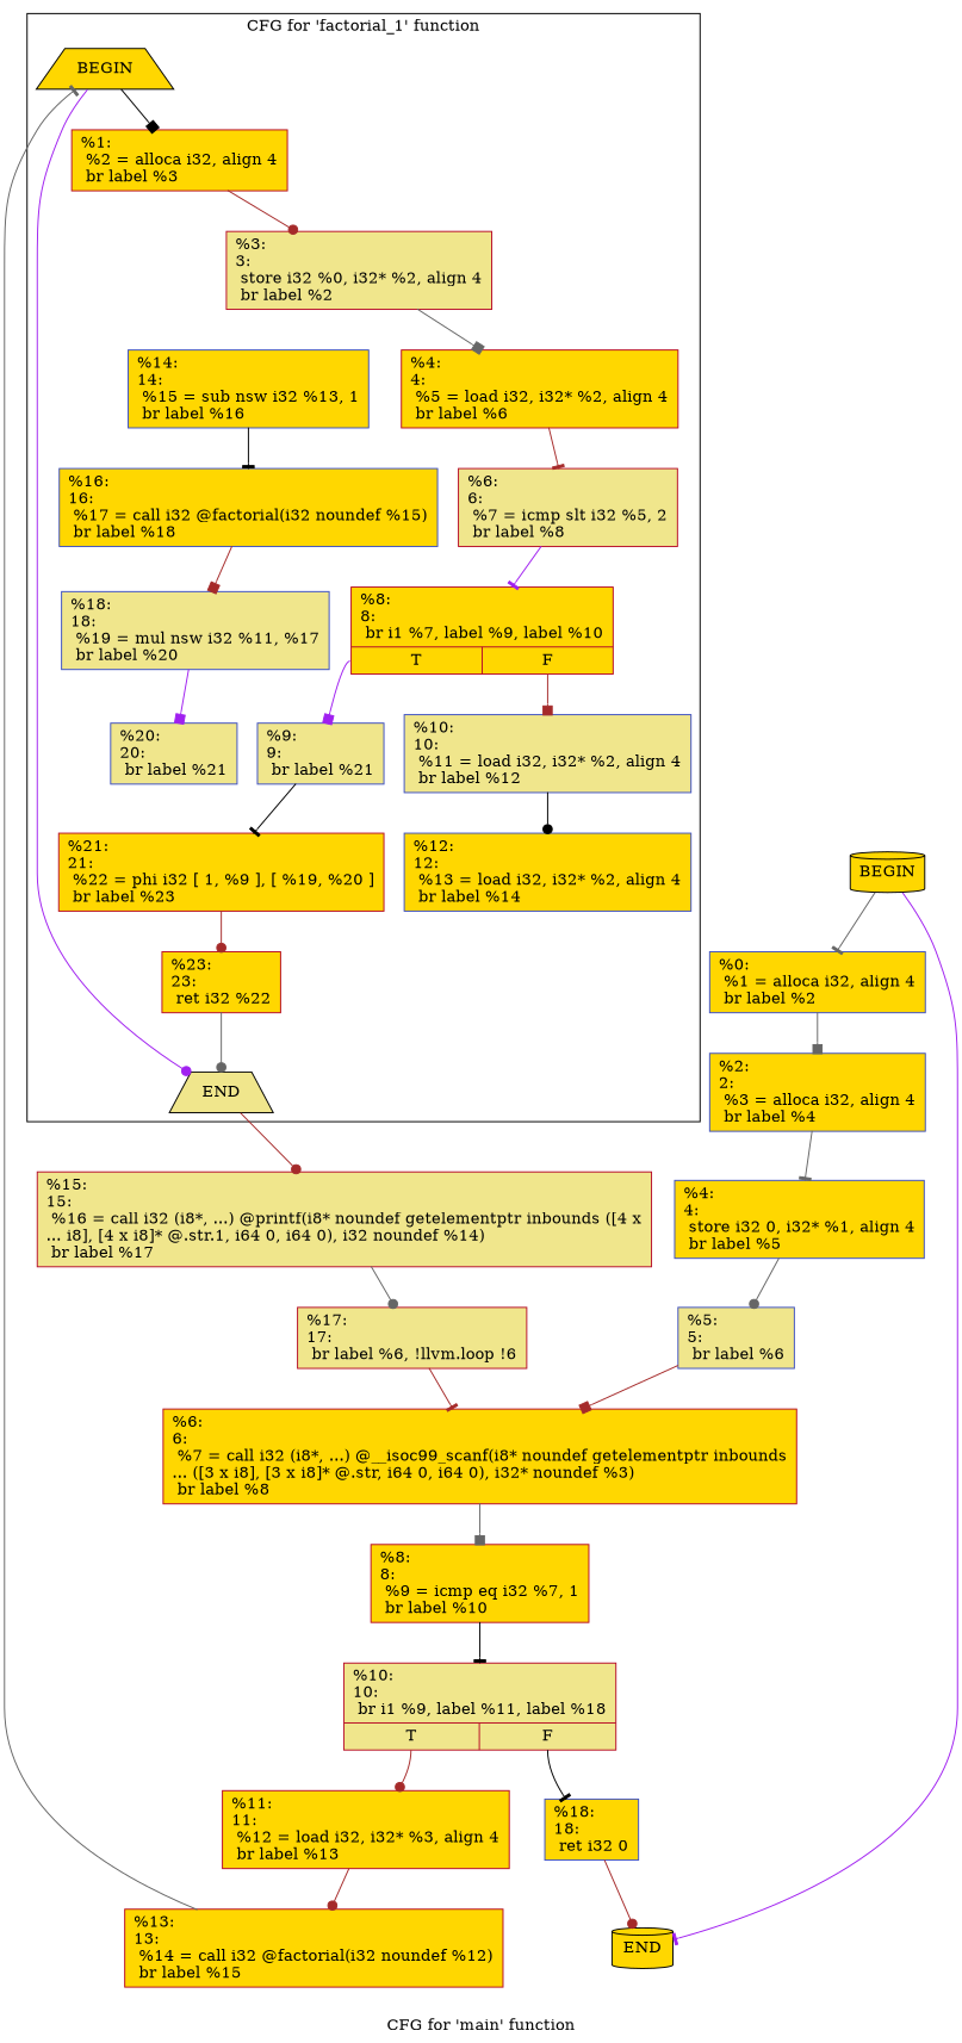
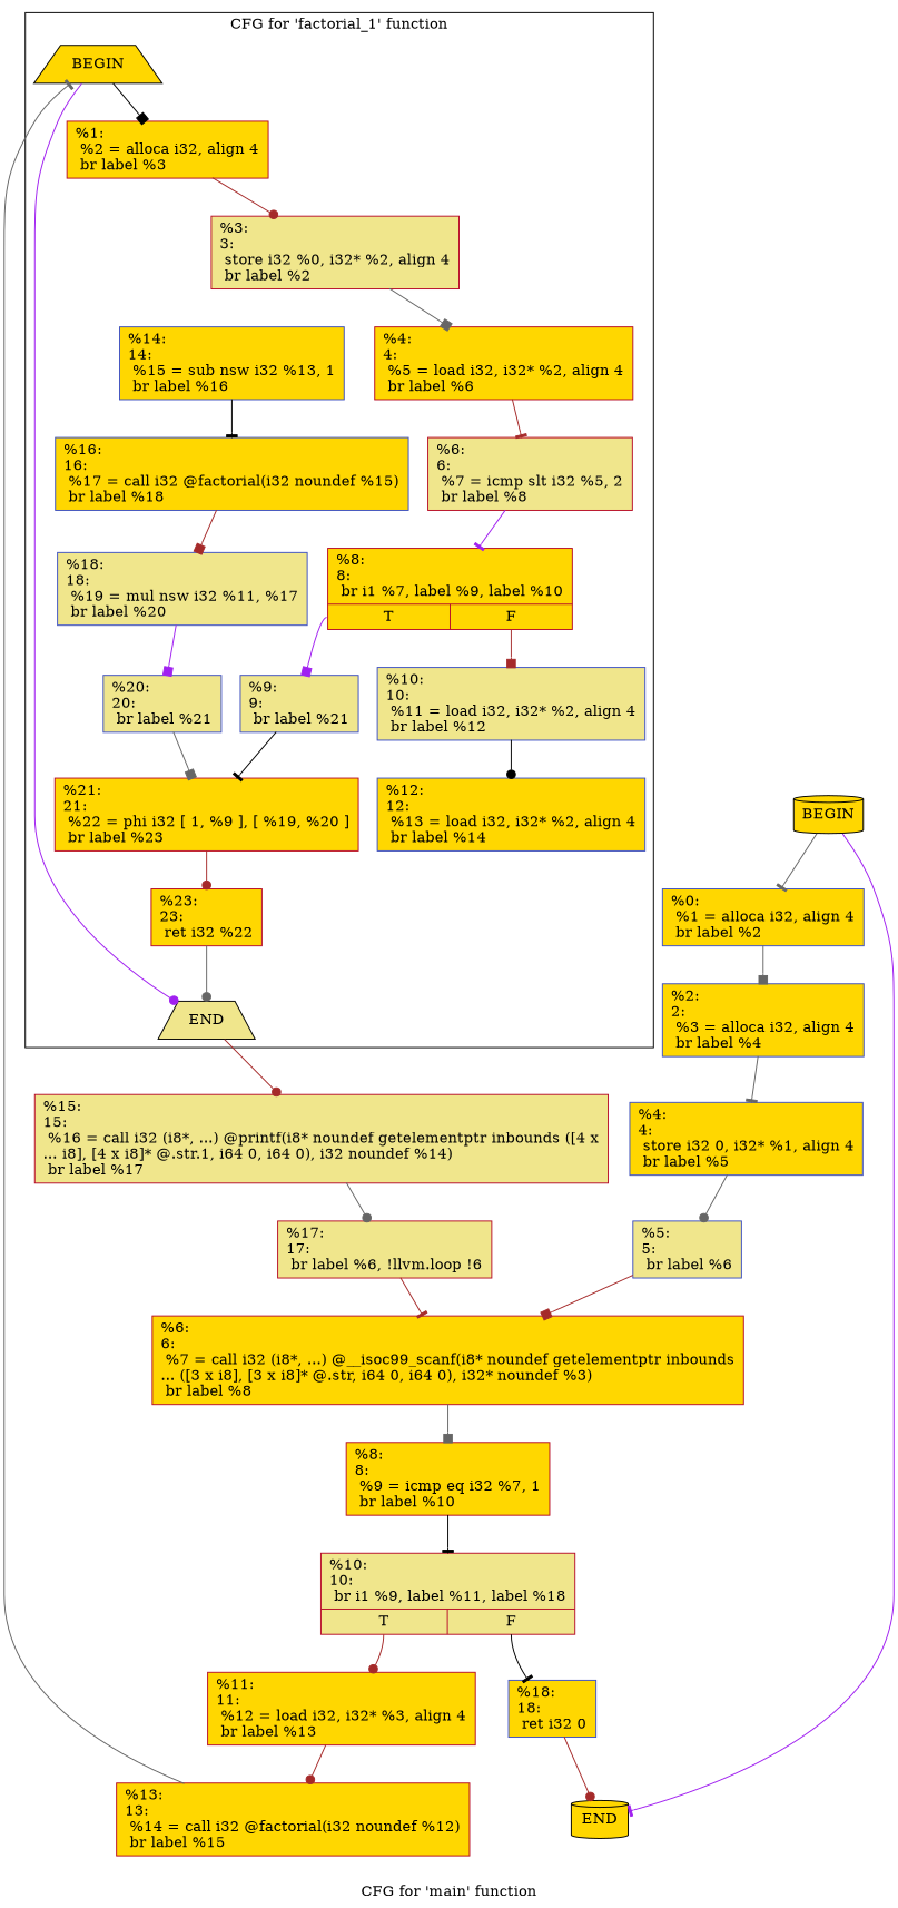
  digraph {
    label="CFG for 'main' function"
    node [fillcolor=gold shape=record style=filled color="#b70d28ff"]
    edge [arrowhead=dot color=brown]
    n1 [label=BEGIN shape=trapezium color=""]
    n2 [fillcolor=khaki label=END shape=trapezium color=""]
    n3 [label="{%1:\l  %2 = alloca i32, align 4\l  br label %3\l}"]
    n4 [fillcolor=khaki label="{%3:\l3:                                                \l  store i32 %0, i32* %2, align 4\l  br label %2\l}"]
    n5 [label="{%4:\l4:                                                \l  %5 = load i32, i32* %2, align 4\l  br label %6\l}"]
    n6 [fillcolor=khaki label="{%6:\l6:                                                \l  %7 = icmp slt i32 %5, 2\l  br label %8\l}"]
    n7 [label="{%8:\l8:                                                \l  br i1 %7, label %9, label %10\l|{<s0>T|<s1>F}}"]
    n8 [color="#3d50c3ff" fillcolor=khaki label="{%9:\l9:                                                \l  br label %21\l}"]
    n9 [color="#3d50c3ff" fillcolor=khaki label="{%10:\l10:                                               \l  %11 = load i32, i32* %2, align 4\l  br label %12\l}"]
    n10 [label="{%21:\l21:                                               \l  %22 = phi i32 [ 1, %9 ], [ %19, %20 ]\l  br label %23\l}"]
    n11 [color="#3d50c3ff" label="{%12:\l12:                                               \l  %13 = load i32, i32* %2, align 4\l  br label %14\l}"]
    n12 [label="{%23:\l23:                                               \l  ret i32 %22\l}"]
    n13 [color="#3d50c3ff" label="{%14:\l14:                                               \l  %15 = sub nsw i32 %13, 1\l  br label %16\l}"]
    n14 [color="#3d50c3ff" label="{%16:\l16:                                               \l  %17 = call i32 @factorial(i32 noundef %15)\l  br label %18\l}"]
    n15 [color="#3d50c3ff" fillcolor=khaki label="{%18:\l18:                                               \l  %19 = mul nsw i32 %11, %17\l  br label %20\l}"]
    n16 [color="#3d50c3ff" fillcolor=khaki label="{%20:\l20:                                               \l  br label %21\l}"]
    n17 [fillcolor=khaki label="{%15:\l15:                                               \l  %16 = call i32 (i8*, ...) @printf(i8* noundef getelementptr inbounds ([4 x\l... i8], [4 x i8]* @.str.1, i64 0, i64 0), i32 noundef %14)\l  br label %17\l}"]
    n18 [label=BEGIN shape=cylinder color=""]
    n19 [color="#3d50c3ff" label="{%0:\l  %1 = alloca i32, align 4\l  br label %2\l}"]
    n20 [label=END shape=cylinder color=""]
    n21 [color="#3d50c3ff" label="{%2:\l2:                                                \l  %3 = alloca i32, align 4\l  br label %4\l}"]
    n22 [color="#3d50c3ff" label="{%4:\l4:                                                \l  store i32 0, i32* %1, align 4\l  br label %5\l}"]
    n23 [color="#3d50c3ff" fillcolor=khaki label="{%5:\l5:                                                \l  br label %6\l}"]
    n24 [label="{%6:\l6:                                                \l  %7 = call i32 (i8*, ...) @__isoc99_scanf(i8* noundef getelementptr inbounds\l... ([3 x i8], [3 x i8]* @.str, i64 0, i64 0), i32* noundef %3)\l  br label %8\l}"]
    n25 [label="{%8:\l8:                                                \l  %9 = icmp eq i32 %7, 1\l  br label %10\l}"]
    n26 [fillcolor=khaki label="{%10:\l10:                                               \l  br i1 %9, label %11, label %18\l|{<s0>T|<s1>F}}"]
    n27 [label="{%11:\l11:                                               \l  %12 = load i32, i32* %3, align 4\l  br label %13\l}"]
    n28 [color="#3d50c3ff" label="{%18:\l18:                                               \l  ret i32 0\l}"]
    n29 [label="{%13:\l13:                                               \l  %14 = call i32 @factorial(i32 noundef %12)\l  br label %15\l}"]
    n30 [fillcolor=khaki label="{%17:\l17:                                               \l  br label %6, !llvm.loop !6\l}"]
    subgraph cluster_1 {
      bgcolor=white
      label="CFG for 'factorial_1' function"
      style=filled
      n1
      n2
      n3
      n4
      n5
      n6
      n7
      n8
      n9
      n10
      n11
      n12
      n13
      n14
      n15
      n16
    }
    n1 -> n2 [color=purple]
    n1 -> n3 [arrowhead=box color=black]
    n2 -> n17
    n3 -> n4
    n4 -> n5 [arrowhead=box color=gray40]
    n5 -> n6 [arrowhead=tee]
    n6 -> n7 [arrowhead=tee color=purple]
    n7 -> n8 [arrowhead=box color=purple tailport=s0]
    n7 -> n9 [arrowhead=box tailport=s1]
    n8 -> n10 [arrowhead=tee color=black]
    n9 -> n11 [color=black]
    n10 -> n12
    n12 -> n2 [color=gray40]
    n13 -> n14 [arrowhead=tee color=black]
    n14 -> n15 [arrowhead=box]
    n15 -> n16 [arrowhead=box color=purple]
+   n16 -> n10 [arrowhead=box color=gray40]
    n17 -> n30 [color=gray40]
    n18 -> n19 [arrowhead=tee color=gray40]
    n18 -> n20 [arrowhead=tee color=purple]
    n19 -> n21 [arrowhead=box color=gray40]
    n21 -> n22 [arrowhead=tee color=gray40]
    n22 -> n23 [color=gray40]
    n23 -> n24 [arrowhead=box]
    n24 -> n25 [arrowhead=box color=gray40]
    n25 -> n26 [arrowhead=tee color=black]
    n26 -> n27 [tailport=s0]
    n26 -> n28 [arrowhead=tee color=black tailport=s1]
    n27 -> n29
    n28 -> n20
    n29 -> n1 [arrowhead=tee color=gray40]
    n30 -> n24 [arrowhead=tee]
  }
